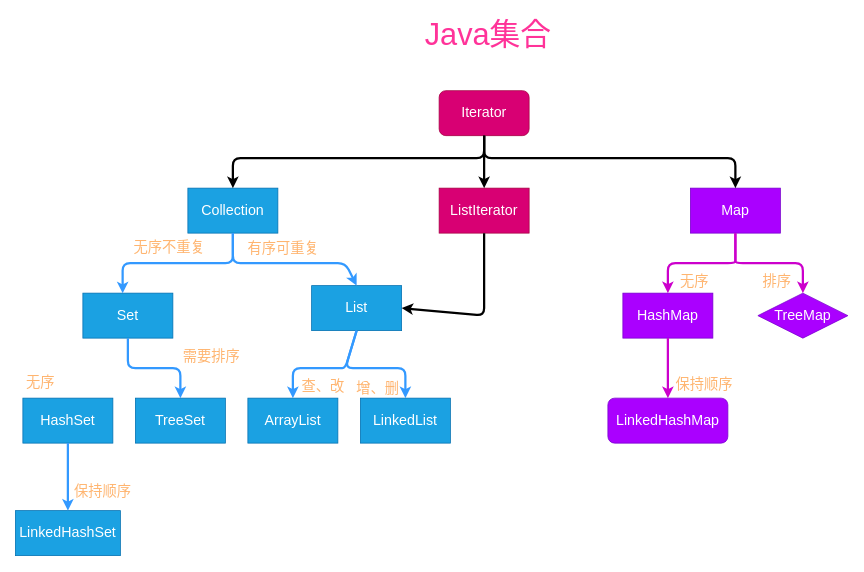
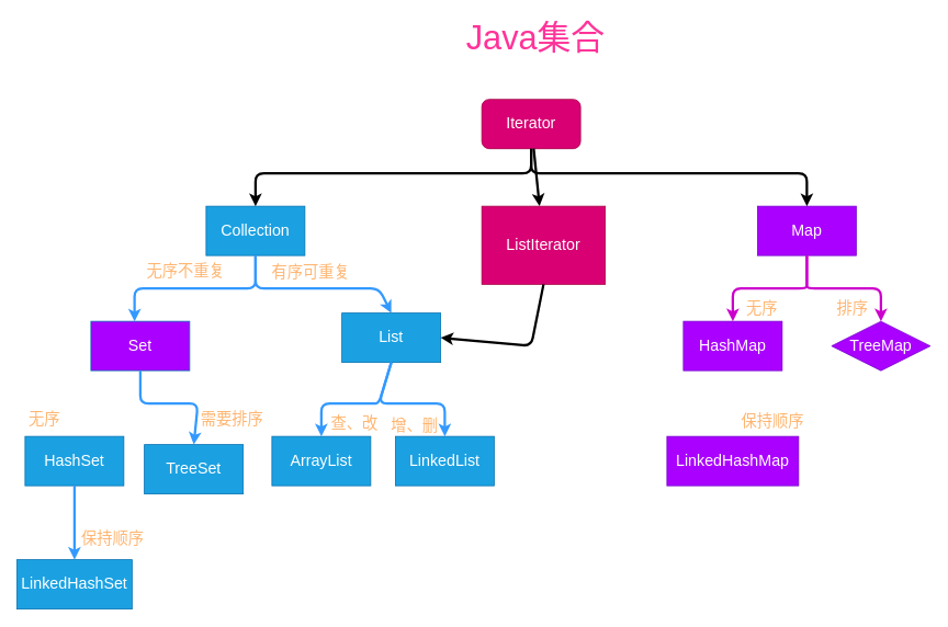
  <mxCell id="0" />
  <mxCell id="1" parent="0" />
  <mxCell id="2" value="" style="group" vertex="1" connectable="0" parent="1"><mxGeometry x="20" y="120" width="1110" height="620" as="geometry" /></mxCell>
  <mxCell id="3" value="Iterator" style="rounded=1;whiteSpace=wrap;html=1;fontSize=19;labelBackgroundColor=none;fontColor=#ffffff;labelBorderColor=none;fillColor=#d80073;strokeColor=#A50040;" vertex="1" parent="2"><mxGeometry x="565" width="120" height="60" as="geometry" /></mxCell>
  <mxCell id="4" value="Collection" style="rounded=0;whiteSpace=wrap;html=1;fontSize=19;fontColor=#ffffff;labelBackgroundColor=none;fillColor=#1ba1e2;strokeColor=#006EAF;" vertex="1" parent="2"><mxGeometry x="230" y="130" width="120" height="60" as="geometry" /></mxCell>
  <mxCell id="5" value="Map" style="rounded=0;whiteSpace=wrap;html=1;fontSize=19;fontColor=#ffffff;labelBackgroundColor=none;fillColor=#aa00ff;strokeColor=#7700CC;" vertex="1" parent="2"><mxGeometry x="900" y="130" width="120" height="60" as="geometry" /></mxCell>
- <mxCell id="6" value="ListIterator" style="rounded=0;whiteSpace=wrap;html=1;fontSize=19;fontColor=#ffffff;labelBackgroundColor=none;fillColor=#d80073;strokeColor=#A50040;" vertex="1" parent="2"><mxGeometry x="565" y="130" width="120" height="60" as="geometry" /></mxCell>
- <mxCell id="7" value="Set" style="rounded=0;whiteSpace=wrap;html=1;fontSize=19;fontColor=#ffffff;labelBackgroundColor=none;fillColor=#1ba1e2;strokeColor=#006EAF;" vertex="1" parent="2"><mxGeometry x="90" y="270" width="120" height="60" as="geometry" /></mxCell>
+ <mxCell id="6" value="ListIterator" style="rounded=0;whiteSpace=wrap;html=1;fontSize=19;fontColor=#ffffff;labelBackgroundColor=none;fillColor=#d80073;strokeColor=#A50040;" vertex="1" parent="2"><mxGeometry x="565" y="130" width="150" height="95" as="geometry" /></mxCell>
+ <mxCell id="7" value="Set" style="rounded=0;whiteSpace=wrap;html=1;fontSize=19;fontColor=#ffffff;labelBackgroundColor=none;fillColor=#aa00ff;strokeColor=#006EAF;" vertex="1" parent="2"><mxGeometry x="90" y="270" width="120" height="60" as="geometry" /></mxCell>
  <mxCell id="8" value="List" style="rounded=0;whiteSpace=wrap;html=1;fontSize=19;fontColor=#ffffff;labelBackgroundColor=none;fillColor=#1ba1e2;strokeColor=#006EAF;" vertex="1" parent="2"><mxGeometry x="395" y="260" width="120" height="60" as="geometry" /></mxCell>
  <mxCell id="9" value="HashMap" style="rounded=0;whiteSpace=wrap;html=1;fontSize=19;fontColor=#ffffff;labelBackgroundColor=none;fillColor=#aa00ff;strokeColor=#7700CC;" vertex="1" parent="2"><mxGeometry x="810" y="270" width="120" height="60" as="geometry" /></mxCell>
  <mxCell id="10" value="TreeMap" style="rhombus;whiteSpace=wrap;html=1;fontSize=19;fontColor=#ffffff;labelBackgroundColor=none;fillColor=#aa00ff;strokeColor=#7700CC;" vertex="1" parent="2"><mxGeometry x="990" y="270" width="120" height="60" as="geometry" /></mxCell>
  <mxCell id="11" value="HashSet" style="rounded=0;whiteSpace=wrap;html=1;fontSize=19;fontColor=#ffffff;labelBackgroundColor=none;fillColor=#1ba1e2;strokeColor=#006EAF;" vertex="1" parent="2"><mxGeometry x="10" y="410" width="120" height="60" as="geometry" /></mxCell>
- <mxCell id="12" value="TreeSet" style="rounded=0;whiteSpace=wrap;html=1;fontSize=19;fontColor=#ffffff;labelBackgroundColor=none;fillColor=#1ba1e2;strokeColor=#006EAF;" vertex="1" parent="2"><mxGeometry x="160" y="410" width="120" height="60" as="geometry" /></mxCell>
+ <mxCell id="12" value="TreeSet" style="rounded=0;whiteSpace=wrap;html=1;fontSize=19;fontColor=#ffffff;labelBackgroundColor=none;fillColor=#1ba1e2;strokeColor=#006EAF;" vertex="1" parent="2"><mxGeometry x="155" y="420" width="120" height="60" as="geometry" /></mxCell>
  <mxCell id="13" value="ArrayList" style="rounded=0;whiteSpace=wrap;html=1;fontSize=19;fontColor=#ffffff;labelBackgroundColor=none;fillColor=#1ba1e2;strokeColor=#006EAF;" vertex="1" parent="2"><mxGeometry x="310" y="410" width="120" height="60" as="geometry" /></mxCell>
  <mxCell id="14" value="LinkedList" style="rounded=0;whiteSpace=wrap;html=1;fontSize=19;fontColor=#ffffff;labelBackgroundColor=none;fillColor=#1ba1e2;strokeColor=#006EAF;" vertex="1" parent="2"><mxGeometry x="460" y="410" width="120" height="60" as="geometry" /></mxCell>
  <mxCell id="15" value="LinkedHashSet" style="rounded=0;whiteSpace=wrap;html=1;fontSize=19;fontColor=#ffffff;labelBackgroundColor=none;fillColor=#1ba1e2;strokeColor=#006EAF;" vertex="1" parent="2"><mxGeometry y="560" width="140" height="60" as="geometry" /></mxCell>
- <mxCell id="16" value="LinkedHashMap" style="whiteSpace=wrap;html=1;fontSize=19;fontColor=#ffffff;labelBackgroundColor=none;fillColor=#aa00ff;strokeColor=#7700CC;rounded=1;" vertex="1" parent="2"><mxGeometry x="790" y="410" width="160" height="60" as="geometry" /></mxCell>
+ <mxCell id="16" value="LinkedHashMap" style="rounded=0;whiteSpace=wrap;html=1;fontSize=19;fontColor=#ffffff;labelBackgroundColor=none;fillColor=#aa00ff;strokeColor=#7700CC;" vertex="1" parent="2"><mxGeometry x="790" y="410" width="160" height="60" as="geometry" /></mxCell>
  <mxCell id="17" value="" style="endArrow=classic;html=1;fontSize=19;fontColor=#FFFFFF;strokeWidth=3;" edge="1" parent="2" source="3" target="6"><mxGeometry width="50" height="50" relative="1" as="geometry"><mxPoint x="480" y="380" as="sourcePoint" /><mxPoint x="530" y="330" as="targetPoint" /></mxGeometry></mxCell>
  <mxCell id="18" value="" style="endArrow=classic;html=1;fontSize=19;fontColor=#FFFFFF;entryX=0.5;entryY=0;entryDx=0;entryDy=0;strokeWidth=3;" edge="1" parent="2" target="4"><mxGeometry width="50" height="50" relative="1" as="geometry"><mxPoint x="625" y="60" as="sourcePoint" /><mxPoint x="310" as="targetPoint" /><Array as="points"><mxPoint x="625" y="90" /><mxPoint x="290" y="90" /></Array></mxGeometry></mxCell>
  <mxCell id="19" value="" style="endArrow=classic;html=1;fontSize=19;fontColor=#FFFFFF;entryX=0.5;entryY=0;entryDx=0;entryDy=0;exitX=0.5;exitY=1;exitDx=0;exitDy=0;strokeWidth=3;" edge="1" parent="2" source="3" target="5"><mxGeometry width="50" height="50" relative="1" as="geometry"><mxPoint x="640" y="70" as="sourcePoint" /><mxPoint x="800" as="targetPoint" /><Array as="points"><mxPoint x="625" y="90" /><mxPoint x="960" y="90" /></Array></mxGeometry></mxCell>
  <mxCell id="20" value="" style="endArrow=classic;html=1;fontSize=19;fontColor=#FFFFFF;exitX=0.5;exitY=1;exitDx=0;exitDy=0;entryX=0.5;entryY=0;entryDx=0;entryDy=0;strokeColor=#CC00CC;strokeWidth=3;" edge="1" parent="2" source="5" target="10"><mxGeometry width="50" height="50" relative="1" as="geometry"><mxPoint x="970" y="360" as="sourcePoint" /><mxPoint x="1020" y="310" as="targetPoint" /><Array as="points"><mxPoint x="960" y="220" /><mxPoint x="960" y="230" /><mxPoint x="1050" y="230" /></Array></mxGeometry></mxCell>
  <mxCell id="21" value="" style="endArrow=classic;html=1;fontSize=19;fontColor=#FFFFFF;exitX=0.5;exitY=1;exitDx=0;exitDy=0;entryX=0.5;entryY=0;entryDx=0;entryDy=0;strokeColor=#CC00CC;strokeWidth=3;" edge="1" parent="2" source="5" target="9"><mxGeometry width="50" height="50" relative="1" as="geometry"><mxPoint x="970" y="360" as="sourcePoint" /><mxPoint x="1020" y="310" as="targetPoint" /><Array as="points"><mxPoint x="960" y="220" /><mxPoint x="960" y="230" /><mxPoint x="870" y="230" /></Array></mxGeometry></mxCell>
- <mxCell id="22" value="" style="endArrow=classic;html=1;fontSize=19;fontColor=#FFFFFF;entryX=0.5;entryY=0;entryDx=0;entryDy=0;exitX=0.5;exitY=1;exitDx=0;exitDy=0;strokeColor=#CC00CC;strokeWidth=3;" edge="1" parent="2" source="9" target="16"><mxGeometry width="50" height="50" relative="1" as="geometry"><mxPoint x="950" y="360" as="sourcePoint" /><mxPoint x="1020" y="310" as="targetPoint" /></mxGeometry></mxCell>
  <mxCell id="23" value="无序" style="text;html=1;align=center;verticalAlign=middle;resizable=0;points=[];autosize=1;fontSize=19;fontColor=#FFB570;" vertex="1" parent="2"><mxGeometry x="880" y="240" width="50" height="30" as="geometry" /></mxCell>
  <mxCell id="24" value="排序" style="text;html=1;align=center;verticalAlign=middle;resizable=0;points=[];autosize=1;fontSize=19;fontColor=#FFB570;" vertex="1" parent="2"><mxGeometry x="990" y="240" width="50" height="30" as="geometry" /></mxCell>
  <mxCell id="25" value="保持顺序" style="text;html=1;align=center;verticalAlign=middle;resizable=0;points=[];autosize=1;fontSize=19;fontColor=#FFB570;" vertex="1" parent="2"><mxGeometry x="873" y="377" width="90" height="30" as="geometry" /></mxCell>
  <mxCell id="26" value="" style="endArrow=classic;html=1;strokeColor=#3399FF;fontSize=19;fontColor=#FFB570;exitX=0.5;exitY=1;exitDx=0;exitDy=0;entryX=0.442;entryY=0.003;entryDx=0;entryDy=0;entryPerimeter=0;labelBackgroundColor=none;strokeWidth=3;" edge="1" parent="2" source="4" target="7"><mxGeometry width="50" height="50" relative="1" as="geometry"><mxPoint x="270" y="360" as="sourcePoint" /><mxPoint x="320" y="310" as="targetPoint" /><Array as="points"><mxPoint x="290" y="230" /><mxPoint x="143" y="230" /></Array></mxGeometry></mxCell>
  <mxCell id="27" value="" style="endArrow=classic;html=1;strokeColor=#3399FF;fontSize=19;fontColor=#FFB570;entryX=0.5;entryY=0;entryDx=0;entryDy=0;labelBackgroundColor=none;strokeWidth=3;" edge="1" parent="2" target="8"><mxGeometry width="50" height="50" relative="1" as="geometry"><mxPoint x="290" y="190" as="sourcePoint" /><mxPoint x="320" y="310" as="targetPoint" /><Array as="points"><mxPoint x="290" y="230" /><mxPoint x="440" y="230" /></Array></mxGeometry></mxCell>
  <mxCell id="28" value="" style="endArrow=classic;html=1;strokeColor=#3399FF;fontSize=19;fontColor=#FFB570;entryX=0.5;entryY=0;entryDx=0;entryDy=0;exitX=0.5;exitY=1;exitDx=0;exitDy=0;labelBackgroundColor=none;strokeWidth=3;" edge="1" parent="2" source="7" target="12"><mxGeometry width="50" height="50" relative="1" as="geometry"><mxPoint x="270" y="360" as="sourcePoint" /><mxPoint x="320" y="310" as="targetPoint" /><Array as="points"><mxPoint x="150" y="370" /><mxPoint x="220" y="370" /></Array></mxGeometry></mxCell>
  <mxCell id="29" value="" style="endArrow=classic;html=1;strokeColor=#3399FF;fontSize=19;fontColor=#FFB570;entryX=0.5;entryY=0;entryDx=0;entryDy=0;exitX=0.5;exitY=1;exitDx=0;exitDy=0;labelBackgroundColor=none;strokeWidth=3;" edge="1" parent="2" source="8" target="13"><mxGeometry width="50" height="50" relative="1" as="geometry"><mxPoint x="270" y="360" as="sourcePoint" /><mxPoint x="320" y="310" as="targetPoint" /><Array as="points"><mxPoint x="440" y="370" /><mxPoint x="432" y="370" /><mxPoint x="370" y="370" /></Array></mxGeometry></mxCell>
  <mxCell id="30" value="" style="endArrow=classic;html=1;strokeColor=#3399FF;fontSize=19;fontColor=#FFB570;entryX=0.5;entryY=0;entryDx=0;entryDy=0;labelBackgroundColor=none;strokeWidth=3;exitX=0.5;exitY=1;exitDx=0;exitDy=0;" edge="1" parent="2" source="8" target="14"><mxGeometry width="50" height="50" relative="1" as="geometry"><mxPoint x="510" y="340" as="sourcePoint" /><mxPoint x="320" y="310" as="targetPoint" /><Array as="points"><mxPoint x="440" y="370" /><mxPoint x="520" y="370" /></Array></mxGeometry></mxCell>
  <mxCell id="31" value="" style="endArrow=classic;html=1;strokeColor=#3399FF;fontSize=19;fontColor=#FFB570;entryX=0.5;entryY=0;entryDx=0;entryDy=0;exitX=0.5;exitY=1;exitDx=0;exitDy=0;labelBackgroundColor=none;strokeWidth=3;" edge="1" parent="2" source="11" target="15"><mxGeometry width="50" height="50" relative="1" as="geometry"><mxPoint x="270" y="360" as="sourcePoint" /><mxPoint x="320" y="310" as="targetPoint" /></mxGeometry></mxCell>
  <mxCell id="32" value="" style="endArrow=classic;html=1;labelBackgroundColor=none;strokeColor=#000000;strokeWidth=3;fontSize=19;fontColor=#FFB570;exitX=0.5;exitY=1;exitDx=0;exitDy=0;entryX=1;entryY=0.5;entryDx=0;entryDy=0;" edge="1" parent="2" source="6" target="8"><mxGeometry width="50" height="50" relative="1" as="geometry"><mxPoint x="530" y="380" as="sourcePoint" /><mxPoint x="580" y="330" as="targetPoint" /><Array as="points"><mxPoint x="625" y="300" /></Array></mxGeometry></mxCell>
  <mxCell id="33" value="无序不重复" style="text;html=1;align=center;verticalAlign=middle;resizable=0;points=[];autosize=1;fontSize=19;fontColor=#FFB570;" vertex="1" parent="2"><mxGeometry x="150" y="194" width="110" height="30" as="geometry" /></mxCell>
  <mxCell id="34" value="有序可重复" style="text;html=1;align=center;verticalAlign=middle;resizable=0;points=[];autosize=1;fontSize=19;fontColor=#FFB570;" vertex="1" parent="2"><mxGeometry x="302" y="196" width="110" height="30" as="geometry" /></mxCell>
  <mxCell id="35" value="无序" style="text;html=1;align=center;verticalAlign=middle;resizable=0;points=[];autosize=1;fontSize=19;fontColor=#FFB570;" vertex="1" parent="2"><mxGeometry x="8" y="375" width="50" height="30" as="geometry" /></mxCell>
- <mxCell id="36" value="需要排序" style="text;html=1;align=center;verticalAlign=middle;resizable=0;points=[];autosize=1;fontSize=19;fontColor=#FFB570;" vertex="1" parent="2"><mxGeometry x="216" y="340" width="90" height="30" as="geometry" /></mxCell>
+ <mxCell id="36" value="需要排序" style="text;html=1;align=center;verticalAlign=middle;resizable=0;points=[];autosize=1;fontSize=19;fontColor=#FFB570;" vertex="1" parent="2"><mxGeometry x="216" y="375" width="90" height="30" as="geometry" /></mxCell>
  <mxCell id="37" value="查、改" style="text;html=1;align=center;verticalAlign=middle;resizable=0;points=[];autosize=1;fontSize=19;fontColor=#FFB570;" vertex="1" parent="2"><mxGeometry x="375" y="380" width="70" height="30" as="geometry" /></mxCell>
  <mxCell id="38" value="增、删" style="text;html=1;align=center;verticalAlign=middle;resizable=0;points=[];autosize=1;fontSize=19;fontColor=#FFB570;" vertex="1" parent="2"><mxGeometry x="448" y="382" width="70" height="30" as="geometry" /></mxCell>
  <mxCell id="39" value="保持顺序" style="text;html=1;align=center;verticalAlign=middle;resizable=0;points=[];autosize=1;fontSize=19;fontColor=#FFB570;" vertex="1" parent="2"><mxGeometry x="71" y="520" width="90" height="30" as="geometry" /></mxCell>
  <mxCell id="40" value="Java集合" style="text;html=1;align=center;verticalAlign=middle;resizable=0;points=[];autosize=1;fontSize=41;fontColor=#FF3399;" vertex="1" parent="1"><mxGeometry x="560" y="20" width="180" height="50" as="geometry" /></mxCell>
